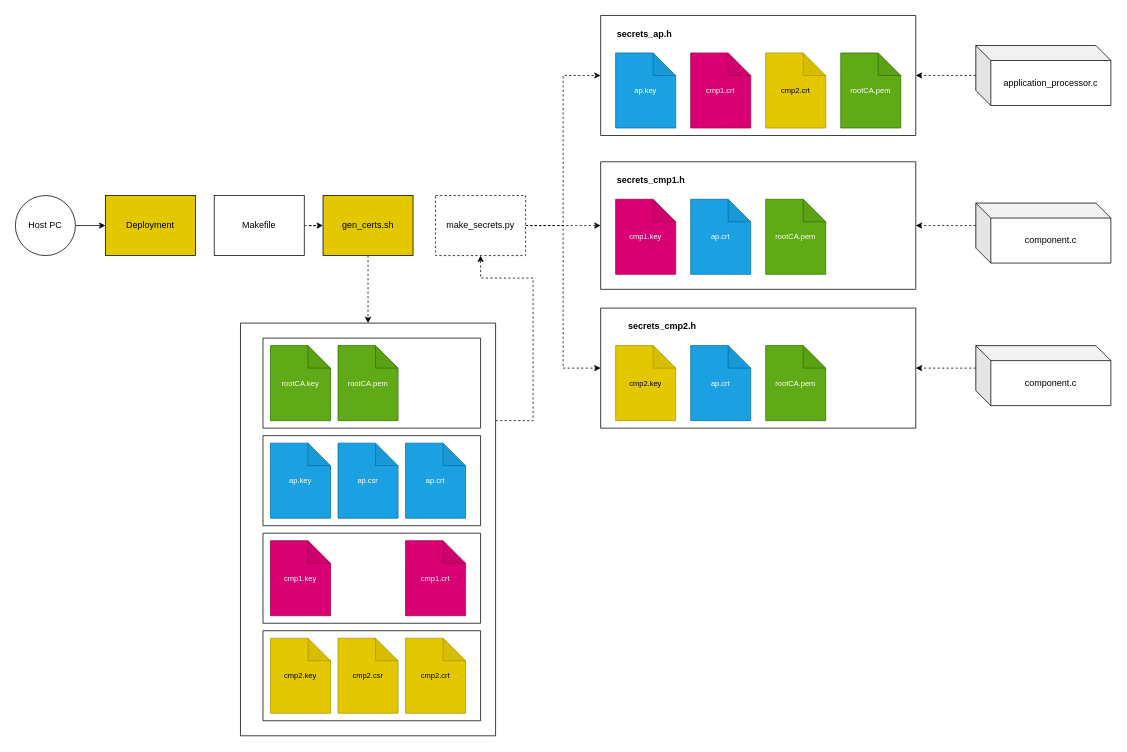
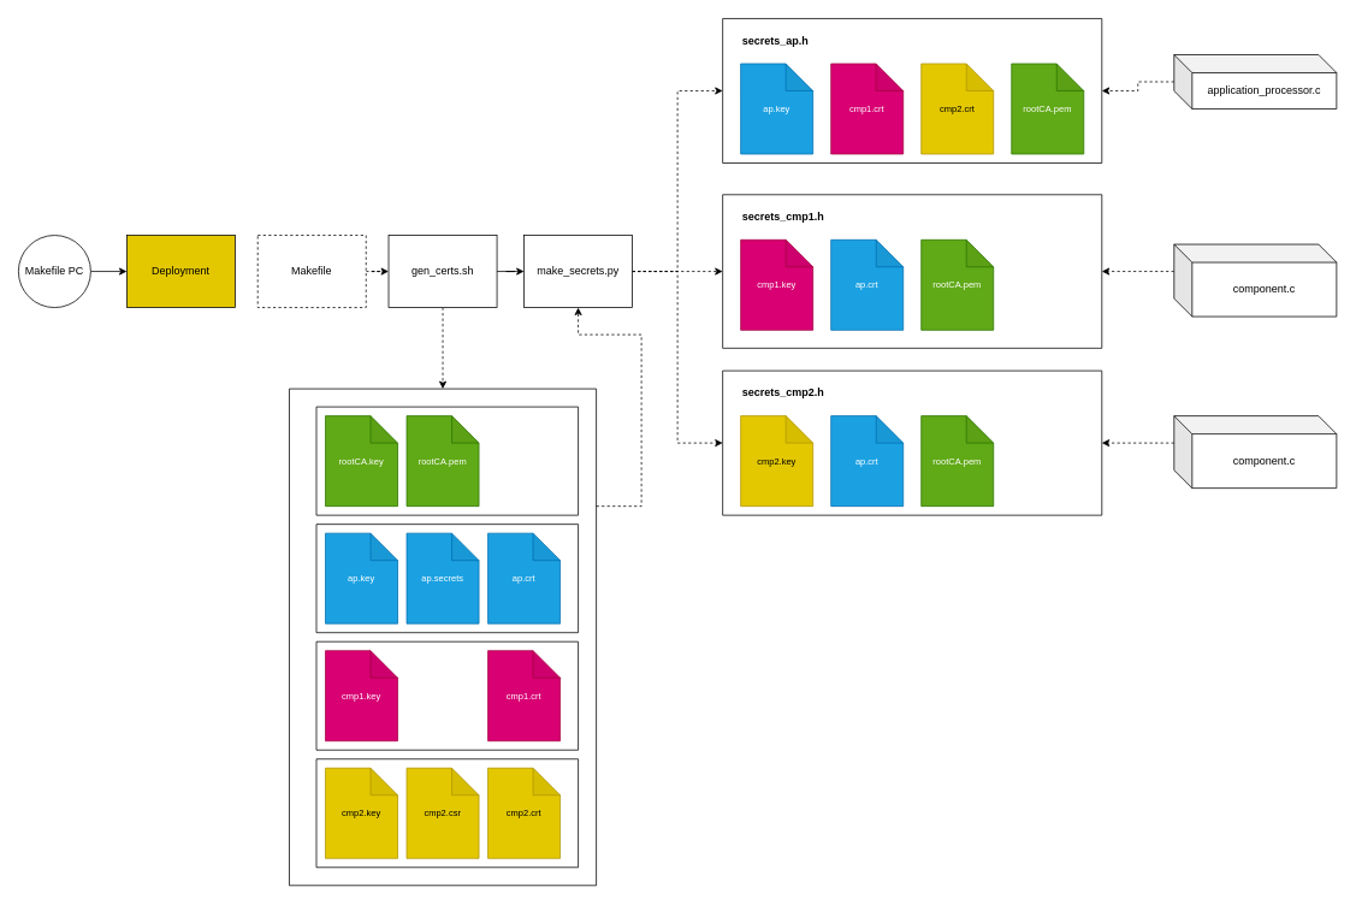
  <mxCell id="0" />
  <mxCell id="1" parent="0" />
  <mxCell id="2" style="edgeStyle=orthogonalEdgeStyle;rounded=0;orthogonalLoop=1;jettySize=auto;html=1;entryX=0;entryY=0.5;entryDx=0;entryDy=0;" parent="1" source="3" target="10" edge="1"><mxGeometry relative="1" as="geometry" /></mxCell>
- <mxCell id="3" value="Host PC" style="ellipse;whiteSpace=wrap;html=1;aspect=fixed;" parent="1" vertex="1"><mxGeometry x="20" y="260" width="80" height="80" as="geometry" /></mxCell>
+ <mxCell id="3" value="Makefile PC" style="ellipse;whiteSpace=wrap;html=1;aspect=fixed;" parent="1" vertex="1"><mxGeometry x="20" y="260" width="80" height="80" as="geometry" /></mxCell>
  <mxCell id="4" value="" style="swimlane;startSize=0;" parent="1" vertex="1"><mxGeometry x="800" y="20" width="420" height="160" as="geometry" /></mxCell>
  <mxCell id="5" value="secrets_ap.h" style="text;html=1;align=left;verticalAlign=middle;resizable=0;points=[];autosize=1;strokeColor=none;fillColor=none;fontStyle=1" parent="4" vertex="1"><mxGeometry x="20" y="10" width="100" height="30" as="geometry" /></mxCell>
  <mxCell id="6" value="rootCA.pem" style="shape=note;whiteSpace=wrap;html=1;backgroundOutline=1;darkOpacity=0.05;fontSize=10;fillColor=#60a917;fontColor=#ffffff;strokeColor=#2D7600;" parent="4" vertex="1"><mxGeometry x="320" y="50" width="80" height="100" as="geometry" /></mxCell>
  <mxCell id="7" value="ap.key" style="shape=note;whiteSpace=wrap;html=1;backgroundOutline=1;darkOpacity=0.05;fontSize=10;fillColor=#1ba1e2;fontColor=#ffffff;strokeColor=#006EAF;" parent="4" vertex="1"><mxGeometry x="20" y="50" width="80" height="100" as="geometry" /></mxCell>
  <mxCell id="8" value="cmp1.crt" style="shape=note;whiteSpace=wrap;html=1;backgroundOutline=1;darkOpacity=0.05;fontSize=10;fillColor=#d80073;fontColor=#ffffff;strokeColor=#A50040;" parent="4" vertex="1"><mxGeometry x="120" y="50" width="80" height="100" as="geometry" /></mxCell>
  <mxCell id="9" value="cmp2.crt" style="shape=note;whiteSpace=wrap;html=1;backgroundOutline=1;darkOpacity=0.05;fontSize=10;fillColor=#e3c800;fontColor=#000000;strokeColor=#B09500;" parent="4" vertex="1"><mxGeometry x="220" y="50" width="80" height="100" as="geometry" /></mxCell>
  <mxCell id="10" value="Deployment" style="whiteSpace=wrap;html=1;fillColor=#e3c800;" parent="1" vertex="1"><mxGeometry x="140" y="260" width="120" height="80" as="geometry" /></mxCell>
  <mxCell id="11" value="" style="swimlane;startSize=0;" parent="1" vertex="1"><mxGeometry x="800" y="215" width="420" height="170" as="geometry" /></mxCell>
  <mxCell id="12" value="secrets_cmp1.h" style="text;html=1;align=left;verticalAlign=middle;resizable=0;points=[];autosize=1;strokeColor=none;fillColor=none;fontStyle=1" parent="11" vertex="1"><mxGeometry x="20" y="10" width="110" height="30" as="geometry" /></mxCell>
  <mxCell id="13" value="rootCA.pem" style="shape=note;whiteSpace=wrap;html=1;backgroundOutline=1;darkOpacity=0.05;fontSize=10;fillColor=#60a917;fontColor=#ffffff;strokeColor=#2D7600;" parent="11" vertex="1"><mxGeometry x="220" y="50" width="80" height="100" as="geometry" /></mxCell>
  <mxCell id="14" value="cmp1.key" style="shape=note;whiteSpace=wrap;html=1;backgroundOutline=1;darkOpacity=0.05;fontSize=10;fillColor=#d80073;fontColor=#ffffff;strokeColor=#A50040;" parent="11" vertex="1"><mxGeometry x="20" y="50" width="80" height="100" as="geometry" /></mxCell>
  <mxCell id="15" value="ap.crt" style="shape=note;whiteSpace=wrap;html=1;backgroundOutline=1;darkOpacity=0.05;fontSize=10;fillColor=#1ba1e2;fontColor=#ffffff;strokeColor=#006EAF;" parent="11" vertex="1"><mxGeometry x="120" y="50" width="80" height="100" as="geometry" /></mxCell>
  <mxCell id="16" value="" style="swimlane;startSize=0;" parent="1" vertex="1"><mxGeometry x="800" y="410" width="420" height="160" as="geometry" /></mxCell>
- <mxCell id="17" value="secrets_cmp2.h" style="text;html=1;align=left;verticalAlign=middle;resizable=0;points=[];autosize=1;strokeColor=none;fillColor=none;fontStyle=1" parent="16" vertex="1"><mxGeometry x="35" y="10" width="110" height="30" as="geometry" /></mxCell>
+ <mxCell id="17" value="secrets_cmp2.h" style="text;html=1;align=left;verticalAlign=middle;resizable=0;points=[];autosize=1;strokeColor=none;fillColor=none;fontStyle=1" parent="16" vertex="1"><mxGeometry x="20" y="10" width="110" height="30" as="geometry" /></mxCell>
  <mxCell id="18" value="rootCA.pem" style="shape=note;whiteSpace=wrap;html=1;backgroundOutline=1;darkOpacity=0.05;fontSize=10;fillColor=#60a917;fontColor=#ffffff;strokeColor=#2D7600;" parent="16" vertex="1"><mxGeometry x="220" y="50" width="80" height="100" as="geometry" /></mxCell>
  <mxCell id="19" value="cmp2.key" style="shape=note;whiteSpace=wrap;html=1;backgroundOutline=1;darkOpacity=0.05;fontSize=10;fillColor=#e3c800;fontColor=#000000;strokeColor=#B09500;" parent="16" vertex="1"><mxGeometry x="20" y="50" width="80" height="100" as="geometry" /></mxCell>
  <mxCell id="20" value="ap.crt" style="shape=note;whiteSpace=wrap;html=1;backgroundOutline=1;darkOpacity=0.05;fontSize=10;fillColor=#1ba1e2;fontColor=#ffffff;strokeColor=#006EAF;" parent="16" vertex="1"><mxGeometry x="120" y="50" width="80" height="100" as="geometry" /></mxCell>
  <mxCell id="21" value="" style="edgeStyle=orthogonalEdgeStyle;rounded=0;orthogonalLoop=1;jettySize=auto;html=1;dashed=1;" parent="1" source="22" target="25" edge="1"><mxGeometry relative="1" as="geometry" /></mxCell>
- <mxCell id="22" value="Makefile" style="whiteSpace=wrap;html=1;" parent="1" vertex="1"><mxGeometry x="285" y="260" width="120" height="80" as="geometry" /></mxCell>
+ <mxCell id="22" value="Makefile" style="whiteSpace=wrap;html=1;dashed=1;" parent="1" vertex="1"><mxGeometry x="285" y="260" width="120" height="80" as="geometry" /></mxCell>
  <mxCell id="23" style="edgeStyle=orthogonalEdgeStyle;rounded=0;orthogonalLoop=1;jettySize=auto;html=1;exitX=0.5;exitY=1;exitDx=0;exitDy=0;entryX=0.5;entryY=0;entryDx=0;entryDy=0;dashed=1;" parent="1" source="25" target="27" edge="1"><mxGeometry relative="1" as="geometry" /></mxCell>
- <mxCell id="25" value="gen_certs.sh" style="whiteSpace=wrap;html=1;fillColor=#e3c800;" parent="1" vertex="1"><mxGeometry x="430" y="260" width="120" height="80" as="geometry" /></mxCell>
+ <mxCell id="24" value="" style="edgeStyle=orthogonalEdgeStyle;rounded=0;orthogonalLoop=1;jettySize=auto;html=1;" parent="1" source="25" target="45" edge="1"><mxGeometry relative="1" as="geometry" /></mxCell>
+ <mxCell id="25" value="gen_certs.sh" style="whiteSpace=wrap;html=1;" parent="1" vertex="1"><mxGeometry x="430" y="260" width="120" height="80" as="geometry" /></mxCell>
  <mxCell id="26" style="edgeStyle=orthogonalEdgeStyle;rounded=0;orthogonalLoop=1;jettySize=auto;html=1;entryX=0.5;entryY=1;entryDx=0;entryDy=0;dashed=1;" parent="1" source="27" target="45" edge="1"><mxGeometry relative="1" as="geometry"><Array as="points"><mxPoint x="710" y="560" /><mxPoint x="710" y="370" /><mxPoint x="640" y="370" /></Array></mxGeometry></mxCell>
  <mxCell id="27" value="" style="swimlane;startSize=0;" parent="1" vertex="1"><mxGeometry x="320" y="430" width="340" height="550" as="geometry" /></mxCell>
  <mxCell id="28" value="" style="swimlane;startSize=0;" parent="27" vertex="1"><mxGeometry x="30" y="20" width="290" height="120" as="geometry" /></mxCell>
  <mxCell id="29" value="rootCA.pem" style="shape=note;whiteSpace=wrap;html=1;backgroundOutline=1;darkOpacity=0.05;fontSize=10;fillColor=#60a917;fontColor=#ffffff;strokeColor=#2D7600;" parent="28" vertex="1"><mxGeometry x="100" y="10" width="80" height="100" as="geometry" /></mxCell>
  <mxCell id="30" value="rootCA.key" style="shape=note;whiteSpace=wrap;html=1;backgroundOutline=1;darkOpacity=0.05;fontSize=10;fillColor=#60a917;fontColor=#ffffff;strokeColor=#2D7600;" parent="28" vertex="1"><mxGeometry x="10" y="10" width="80" height="100" as="geometry" /></mxCell>
  <mxCell id="31" value="" style="swimlane;startSize=0;" parent="27" vertex="1"><mxGeometry x="30" y="150" width="290" height="120" as="geometry" /></mxCell>
  <mxCell id="32" value="ap.key" style="shape=note;whiteSpace=wrap;html=1;backgroundOutline=1;darkOpacity=0.05;fontSize=10;fillColor=#1ba1e2;fontColor=#ffffff;strokeColor=#006EAF;" parent="31" vertex="1"><mxGeometry x="10" y="10" width="80" height="100" as="geometry" /></mxCell>
- <mxCell id="33" value="ap.csr" style="shape=note;whiteSpace=wrap;html=1;backgroundOutline=1;darkOpacity=0.05;fontSize=10;fillColor=#1ba1e2;fontColor=#ffffff;strokeColor=#006EAF;" parent="31" vertex="1"><mxGeometry x="100" y="10" width="80" height="100" as="geometry" /></mxCell>
+ <mxCell id="33" value="ap.secrets" style="shape=note;whiteSpace=wrap;html=1;backgroundOutline=1;darkOpacity=0.05;fontSize=10;fillColor=#1ba1e2;fontColor=#ffffff;strokeColor=#006EAF;" parent="31" vertex="1"><mxGeometry x="100" y="10" width="80" height="100" as="geometry" /></mxCell>
  <mxCell id="34" value="ap.crt" style="shape=note;whiteSpace=wrap;html=1;backgroundOutline=1;darkOpacity=0.05;fontSize=10;fillColor=#1ba1e2;fontColor=#ffffff;strokeColor=#006EAF;" parent="31" vertex="1"><mxGeometry x="190" y="10" width="80" height="100" as="geometry" /></mxCell>
  <mxCell id="35" value="" style="swimlane;startSize=0;" parent="27" vertex="1"><mxGeometry x="30" y="280" width="290" height="120" as="geometry" /></mxCell>
  <mxCell id="36" value="cmp1.key" style="shape=note;whiteSpace=wrap;html=1;backgroundOutline=1;darkOpacity=0.05;fontSize=10;fillColor=#d80073;fontColor=#ffffff;strokeColor=#A50040;" parent="35" vertex="1"><mxGeometry x="10" y="10" width="80" height="100" as="geometry" /></mxCell>
  <mxCell id="37" value="cmp1.crt" style="shape=note;whiteSpace=wrap;html=1;backgroundOutline=1;darkOpacity=0.05;fontSize=10;fillColor=#d80073;fontColor=#ffffff;strokeColor=#A50040;" parent="35" vertex="1"><mxGeometry x="190" y="10" width="80" height="100" as="geometry" /></mxCell>
  <mxCell id="38" value="" style="swimlane;startSize=0;" parent="27" vertex="1"><mxGeometry x="30" y="410" width="290" height="120" as="geometry" /></mxCell>
  <mxCell id="39" value="cmp2.key" style="shape=note;whiteSpace=wrap;html=1;backgroundOutline=1;darkOpacity=0.05;fontSize=10;fillColor=#e3c800;fontColor=#000000;strokeColor=#B09500;" parent="38" vertex="1"><mxGeometry x="10" y="10" width="80" height="100" as="geometry" /></mxCell>
  <mxCell id="40" value="cmp2.csr" style="shape=note;whiteSpace=wrap;html=1;backgroundOutline=1;darkOpacity=0.05;fontSize=10;fillColor=#e3c800;fontColor=#000000;strokeColor=#B09500;" parent="38" vertex="1"><mxGeometry x="100" y="10" width="80" height="100" as="geometry" /></mxCell>
  <mxCell id="41" value="cmp2.crt" style="shape=note;whiteSpace=wrap;html=1;backgroundOutline=1;darkOpacity=0.05;fontSize=10;fillColor=#e3c800;fontColor=#000000;strokeColor=#B09500;" parent="38" vertex="1"><mxGeometry x="190" y="10" width="80" height="100" as="geometry" /></mxCell>
  <mxCell id="42" style="edgeStyle=orthogonalEdgeStyle;rounded=0;orthogonalLoop=1;jettySize=auto;html=1;entryX=0;entryY=0.5;entryDx=0;entryDy=0;dashed=1;" parent="1" source="45" target="4" edge="1"><mxGeometry relative="1" as="geometry" /></mxCell>
  <mxCell id="43" style="edgeStyle=orthogonalEdgeStyle;rounded=0;orthogonalLoop=1;jettySize=auto;html=1;exitX=1;exitY=0.5;exitDx=0;exitDy=0;entryX=0;entryY=0.5;entryDx=0;entryDy=0;dashed=1;" parent="1" source="45" target="11" edge="1"><mxGeometry relative="1" as="geometry" /></mxCell>
  <mxCell id="44" style="edgeStyle=orthogonalEdgeStyle;rounded=0;orthogonalLoop=1;jettySize=auto;html=1;exitX=1;exitY=0.5;exitDx=0;exitDy=0;entryX=0;entryY=0.5;entryDx=0;entryDy=0;dashed=1;" parent="1" source="45" target="16" edge="1"><mxGeometry relative="1" as="geometry" /></mxCell>
- <mxCell id="45" value="make_secrets.py" style="whiteSpace=wrap;html=1;dashed=1;" parent="1" vertex="1"><mxGeometry x="580" y="260" width="120" height="80" as="geometry" /></mxCell>
+ <mxCell id="45" value="make_secrets.py" style="whiteSpace=wrap;html=1;" parent="1" vertex="1"><mxGeometry x="580" y="260" width="120" height="80" as="geometry" /></mxCell>
  <mxCell id="46" style="edgeStyle=orthogonalEdgeStyle;rounded=0;orthogonalLoop=1;jettySize=auto;html=1;entryX=1;entryY=0.5;entryDx=0;entryDy=0;dashed=1;" edge="1" parent="1" source="47" target="4"><mxGeometry relative="1" as="geometry" /></mxCell>
- <mxCell id="47" value="application_processor.c" style="shape=cube;whiteSpace=wrap;html=1;boundedLbl=1;backgroundOutline=1;darkOpacity=0.05;darkOpacity2=0.1;" parent="1" vertex="1"><mxGeometry x="1300" y="60" width="180" height="80" as="geometry" /></mxCell>
+ <mxCell id="47" value="application_processor.c" style="shape=cube;whiteSpace=wrap;html=1;boundedLbl=1;backgroundOutline=1;darkOpacity=0.05;darkOpacity2=0.1;" parent="1" vertex="1"><mxGeometry x="1300" y="60" width="180" height="60" as="geometry" /></mxCell>
  <mxCell id="48" style="edgeStyle=orthogonalEdgeStyle;rounded=0;orthogonalLoop=1;jettySize=auto;html=1;exitX=0;exitY=0;exitDx=0;exitDy=30;exitPerimeter=0;entryX=1;entryY=0.5;entryDx=0;entryDy=0;dashed=1;" edge="1" parent="1" source="49" target="11"><mxGeometry relative="1" as="geometry" /></mxCell>
  <mxCell id="49" value="component.c" style="shape=cube;whiteSpace=wrap;html=1;boundedLbl=1;backgroundOutline=1;darkOpacity=0.05;darkOpacity2=0.1;" parent="1" vertex="1"><mxGeometry x="1300" y="270" width="180" height="80" as="geometry" /></mxCell>
  <mxCell id="50" style="edgeStyle=orthogonalEdgeStyle;rounded=0;orthogonalLoop=1;jettySize=auto;html=1;exitX=0;exitY=0;exitDx=0;exitDy=30;exitPerimeter=0;entryX=1;entryY=0.5;entryDx=0;entryDy=0;dashed=1;" edge="1" parent="1" source="51" target="16"><mxGeometry relative="1" as="geometry" /></mxCell>
  <mxCell id="51" value="component.c" style="shape=cube;whiteSpace=wrap;html=1;boundedLbl=1;backgroundOutline=1;darkOpacity=0.05;darkOpacity2=0.1;" parent="1" vertex="1"><mxGeometry x="1300" y="460" width="180" height="80" as="geometry" /></mxCell>
